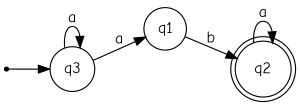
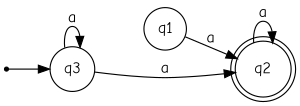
  digraph {
    fontname="Comic Neue"
    rankdir=LR
    node [fontname="Comic Neue" shape=circle]
    edge [fontname="Comic Neue"]
    __start [shape=point]
    n2 [label=q3]
    q1
    q2 [shape=doublecircle]
    __start -> n2
    n2 -> n2 [label=a]
-   n2 -> q1 [label=a]
-   q1 -> q2 [label=b]
+   n2 -> q2 [label=a]
+   q1 -> q2 [label=a]
    q2 -> q2 [label=a]
  }
